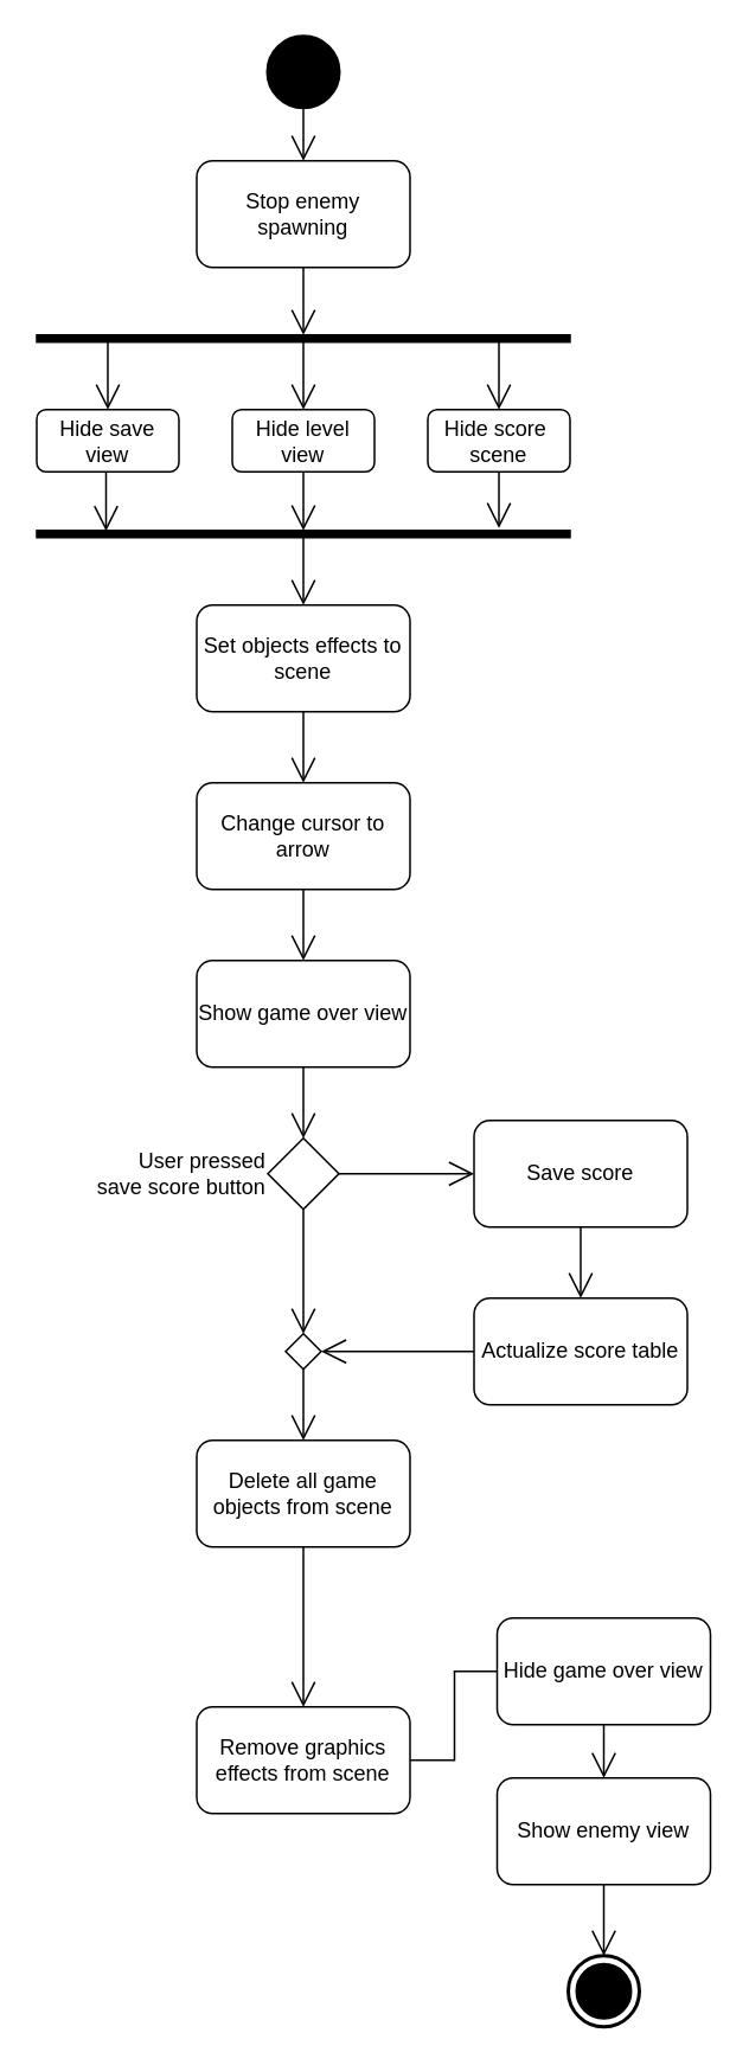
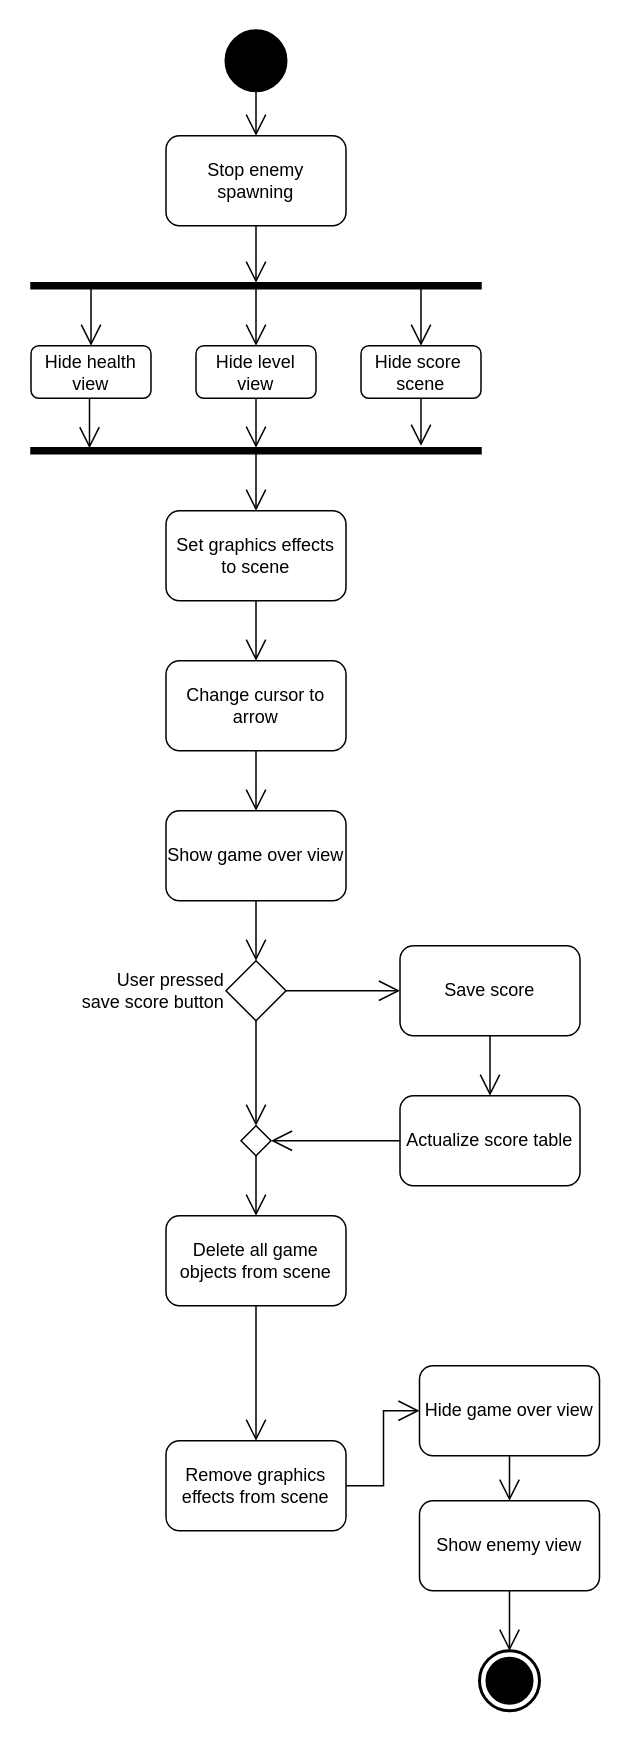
  <mxCell id="0" />
  <mxCell id="1" parent="0" />
  <mxCell id="2" value="" style="shape=ellipse;html=1;fillColor=#000000;strokeWidth=2;verticalLabelPosition=bottom;verticalAlignment=top;perimeter=ellipsePerimeter;" parent="1" vertex="1"><mxGeometry x="150" y="20" width="40" height="40" as="geometry" /></mxCell>
  <mxCell id="3" style="edgeStyle=elbowEdgeStyle;rounded=0;orthogonalLoop=1;jettySize=auto;html=1;entryX=0.5;entryY=0;entryDx=0;entryDy=0;endArrow=open;endFill=0;endSize=12;exitX=0.5;exitY=1;exitDx=0;exitDy=0;" parent="1" source="2" target="5" edge="1"><mxGeometry relative="1" as="geometry"><mxPoint x="170" y="80" as="sourcePoint" /></mxGeometry></mxCell>
  <mxCell id="4" style="edgeStyle=elbowEdgeStyle;rounded=0;orthogonalLoop=1;jettySize=auto;html=1;entryX=0;entryY=0.5;entryDx=0;entryDy=0;endArrow=open;endFill=0;endSize=12;" parent="1" source="5" target="9" edge="1"><mxGeometry relative="1" as="geometry"><mxPoint x="170" y="100" as="targetPoint" /></mxGeometry></mxCell>
  <mxCell id="5" value="Stop enemy spawning" style="shape=rect;html=1;rounded=1;whiteSpace=wrap;align=center;" parent="1" vertex="1"><mxGeometry x="110" y="90" width="120" height="60" as="geometry" /></mxCell>
  <mxCell id="6" style="edgeStyle=elbowEdgeStyle;rounded=0;orthogonalLoop=1;jettySize=auto;html=1;entryX=0.5;entryY=0;entryDx=0;entryDy=0;endArrow=open;endFill=0;endSize=12;" parent="1" source="9" target="11" edge="1"><mxGeometry relative="1" as="geometry"><Array as="points"><mxPoint x="60" y="190" /></Array></mxGeometry></mxCell>
  <mxCell id="7" style="edgeStyle=elbowEdgeStyle;rounded=0;orthogonalLoop=1;jettySize=auto;html=1;entryX=0.5;entryY=0;entryDx=0;entryDy=0;endArrow=open;endFill=0;endSize=12;" parent="1" source="9" target="13" edge="1"><mxGeometry relative="1" as="geometry" /></mxCell>
  <mxCell id="8" style="edgeStyle=elbowEdgeStyle;rounded=0;orthogonalLoop=1;jettySize=auto;html=1;entryX=0.5;entryY=0;entryDx=0;entryDy=0;endArrow=open;endFill=0;endSize=12;" parent="1" source="9" target="15" edge="1"><mxGeometry relative="1" as="geometry"><Array as="points"><mxPoint x="280" y="190" /></Array></mxGeometry></mxCell>
  <mxCell id="9" value="" style="shape=rect;html=1;fillColor=#000000;verticalLabelPosition=bottom;verticalAlignment=top;rotation=90;" parent="1" vertex="1"><mxGeometry x="168" y="40" width="4" height="300" as="geometry" /></mxCell>
  <mxCell id="10" style="edgeStyle=elbowEdgeStyle;rounded=0;orthogonalLoop=1;jettySize=auto;html=1;endArrow=open;endFill=0;endSize=12;entryX=0.083;entryY=0.87;entryDx=0;entryDy=0;entryPerimeter=0;" parent="1" source="11" target="17" edge="1"><mxGeometry relative="1" as="geometry"><mxPoint x="59" y="316" as="targetPoint" /></mxGeometry></mxCell>
- <mxCell id="11" value="Hide save view" style="shape=rect;html=1;rounded=1;whiteSpace=wrap;align=center;" parent="1" vertex="1"><mxGeometry x="20" y="230" width="80" height="35" as="geometry" /></mxCell>
+ <mxCell id="11" value="Hide health view" style="shape=rect;html=1;rounded=1;whiteSpace=wrap;align=center;" parent="1" vertex="1"><mxGeometry x="20" y="230" width="80" height="35" as="geometry" /></mxCell>
  <mxCell id="12" style="edgeStyle=elbowEdgeStyle;rounded=0;orthogonalLoop=1;jettySize=auto;html=1;entryX=0;entryY=0.5;entryDx=0;entryDy=0;endArrow=open;endFill=0;endSize=12;" parent="1" source="13" target="17" edge="1"><mxGeometry relative="1" as="geometry" /></mxCell>
  <mxCell id="13" value="Hide level view" style="shape=rect;html=1;rounded=1;whiteSpace=wrap;align=center;" parent="1" vertex="1"><mxGeometry x="130" y="230" width="80" height="35" as="geometry" /></mxCell>
  <mxCell id="14" style="edgeStyle=elbowEdgeStyle;rounded=0;orthogonalLoop=1;jettySize=auto;html=1;entryX=-0.333;entryY=0.134;entryDx=0;entryDy=0;entryPerimeter=0;endArrow=open;endFill=0;endSize=12;" parent="1" source="15" target="17" edge="1"><mxGeometry relative="1" as="geometry" /></mxCell>
  <mxCell id="15" value="Hide score&amp;nbsp; scene" style="shape=rect;html=1;rounded=1;whiteSpace=wrap;align=center;" parent="1" vertex="1"><mxGeometry x="240" y="230" width="80" height="35" as="geometry" /></mxCell>
  <mxCell id="16" style="edgeStyle=elbowEdgeStyle;rounded=0;orthogonalLoop=1;jettySize=auto;html=1;entryX=0.5;entryY=0;entryDx=0;entryDy=0;endArrow=open;endFill=0;endSize=12;" parent="1" source="17" target="19" edge="1"><mxGeometry relative="1" as="geometry" /></mxCell>
  <mxCell id="17" value="" style="shape=rect;html=1;fillColor=#000000;verticalLabelPosition=bottom;verticalAlignment=top;rotation=90;" parent="1" vertex="1"><mxGeometry x="168" y="150" width="4" height="300" as="geometry" /></mxCell>
  <mxCell id="18" style="edgeStyle=elbowEdgeStyle;rounded=0;orthogonalLoop=1;jettySize=auto;html=1;entryX=0.5;entryY=0;entryDx=0;entryDy=0;endArrow=open;endFill=0;endSize=12;" parent="1" source="19" target="21" edge="1"><mxGeometry relative="1" as="geometry" /></mxCell>
- <mxCell id="19" value="Set objects effects to scene" style="shape=rect;html=1;rounded=1;whiteSpace=wrap;align=center;" parent="1" vertex="1"><mxGeometry x="110" y="340" width="120" height="60" as="geometry" /></mxCell>
+ <mxCell id="19" value="Set graphics effects to scene" style="shape=rect;html=1;rounded=1;whiteSpace=wrap;align=center;" parent="1" vertex="1"><mxGeometry x="110" y="340" width="120" height="60" as="geometry" /></mxCell>
  <mxCell id="20" style="edgeStyle=elbowEdgeStyle;rounded=0;orthogonalLoop=1;jettySize=auto;html=1;entryX=0.5;entryY=0;entryDx=0;entryDy=0;endArrow=open;endFill=0;endSize=12;" parent="1" source="21" target="23" edge="1"><mxGeometry relative="1" as="geometry" /></mxCell>
  <mxCell id="21" value="Change cursor to arrow" style="shape=rect;html=1;rounded=1;whiteSpace=wrap;align=center;" parent="1" vertex="1"><mxGeometry x="110" y="440" width="120" height="60" as="geometry" /></mxCell>
  <mxCell id="22" style="edgeStyle=elbowEdgeStyle;rounded=0;orthogonalLoop=1;jettySize=auto;html=1;entryX=0.5;entryY=0;entryDx=0;entryDy=0;endArrow=open;endFill=0;endSize=12;" parent="1" source="23" target="26" edge="1"><mxGeometry relative="1" as="geometry" /></mxCell>
  <mxCell id="23" value="Show game over view" style="shape=rect;html=1;rounded=1;whiteSpace=wrap;align=center;" parent="1" vertex="1"><mxGeometry x="110" y="540" width="120" height="60" as="geometry" /></mxCell>
  <mxCell id="24" style="edgeStyle=elbowEdgeStyle;rounded=0;orthogonalLoop=1;jettySize=auto;html=1;entryX=0;entryY=0.5;entryDx=0;entryDy=0;endArrow=open;endFill=0;endSize=12;" edge="1" parent="1" source="26" target="29"><mxGeometry relative="1" as="geometry" /></mxCell>
  <mxCell id="25" style="edgeStyle=elbowEdgeStyle;rounded=0;orthogonalLoop=1;jettySize=auto;html=1;entryX=0.5;entryY=0;entryDx=0;entryDy=0;endArrow=open;endFill=0;endSize=12;" edge="1" parent="1" source="26" target="33"><mxGeometry relative="1" as="geometry" /></mxCell>
  <mxCell id="26" value="User pressed&lt;br&gt;save score button" style="shape=rhombus;html=1;verticalLabelPosition=middle;verticalAlignment=bottom;labelPosition=left;align=right;verticalAlign=middle;" parent="1" vertex="1"><mxGeometry x="150" y="640" width="40" height="40" as="geometry" /></mxCell>
  <mxCell id="27" value="" style="html=1;shape=mxgraph.sysml.actFinal;strokeWidth=2;verticalLabelPosition=bottom;verticalAlignment=top;" parent="1" vertex="1"><mxGeometry x="319" y="1100" width="40" height="40" as="geometry" /></mxCell>
  <mxCell id="28" style="edgeStyle=elbowEdgeStyle;rounded=0;orthogonalLoop=1;jettySize=auto;html=1;entryX=0.5;entryY=0;entryDx=0;entryDy=0;endArrow=open;endFill=0;endSize=12;" edge="1" parent="1" source="29" target="31"><mxGeometry relative="1" as="geometry" /></mxCell>
  <mxCell id="29" value="Save score&lt;span style=&quot;color: rgba(0 , 0 , 0 , 0) ; font-family: monospace ; font-size: 0px ; white-space: nowrap&quot;&gt;%3CmxGraphModel%3E%3Croot%3E%3CmxCell%20id%3D%220%22%2F%3E%3CmxCell%20id%3D%221%22%20parent%3D%220%22%2F%3E%3CmxCell%20id%3D%222%22%20value%3D%22Show%20game%20over%20view%22%20style%3D%22shape%3Drect%3Bhtml%3D1%3Brounded%3D1%3BwhiteSpace%3Dwrap%3Balign%3Dcenter%3B%22%20vertex%3D%221%22%20parent%3D%221%22%3E%3CmxGeometry%20x%3D%22354%22%20y%3D%22830%22%20width%3D%22120%22%20height%3D%2260%22%20as%3D%22geometry%22%2F%3E%3C%2FmxCell%3E%3C%2Froot%3E%3C%2FmxGraphModel%3E&lt;/span&gt;" style="shape=rect;html=1;rounded=1;whiteSpace=wrap;align=center;" vertex="1" parent="1"><mxGeometry x="266" y="630" width="120" height="60" as="geometry" /></mxCell>
  <mxCell id="30" style="edgeStyle=elbowEdgeStyle;rounded=0;orthogonalLoop=1;jettySize=auto;html=1;entryX=1;entryY=0.5;entryDx=0;entryDy=0;endArrow=open;endFill=0;endSize=12;" edge="1" parent="1" source="31" target="33"><mxGeometry relative="1" as="geometry" /></mxCell>
  <mxCell id="31" value="Actualize score table" style="shape=rect;html=1;rounded=1;whiteSpace=wrap;align=center;" vertex="1" parent="1"><mxGeometry x="266" y="730" width="120" height="60" as="geometry" /></mxCell>
  <mxCell id="32" style="edgeStyle=elbowEdgeStyle;rounded=0;orthogonalLoop=1;jettySize=auto;html=1;entryX=0.5;entryY=0;entryDx=0;entryDy=0;endArrow=open;endFill=0;endSize=12;" edge="1" parent="1" source="33" target="39"><mxGeometry relative="1" as="geometry" /></mxCell>
  <mxCell id="33" value="" style="shape=rhombus;html=1;verticalLabelPosition=middle;verticalAlignment=bottom;labelPosition=left;align=right;verticalAlign=middle;" vertex="1" parent="1"><mxGeometry x="160" y="750" width="20" height="20" as="geometry" /></mxCell>
- <mxCell id="34" style="edgeStyle=elbowEdgeStyle;rounded=0;orthogonalLoop=1;jettySize=auto;html=1;entryX=0;entryY=0.5;entryDx=0;entryDy=0;endArrow=none;endFill=0;endSize=12;" edge="1" parent="1" source="35" target="37"><mxGeometry relative="1" as="geometry" /></mxCell>
+ <mxCell id="34" style="edgeStyle=elbowEdgeStyle;rounded=0;orthogonalLoop=1;jettySize=auto;html=1;entryX=0;entryY=0.5;entryDx=0;entryDy=0;endArrow=open;endFill=0;endSize=12;" edge="1" parent="1" source="35" target="37"><mxGeometry relative="1" as="geometry" /></mxCell>
  <mxCell id="35" value="Remove graphics effects from scene" style="shape=rect;html=1;rounded=1;whiteSpace=wrap;align=center;" vertex="1" parent="1"><mxGeometry x="110" y="960" width="120" height="60" as="geometry" /></mxCell>
  <mxCell id="36" style="edgeStyle=elbowEdgeStyle;rounded=0;orthogonalLoop=1;jettySize=auto;html=1;entryX=0.5;entryY=0;entryDx=0;entryDy=0;endArrow=open;endFill=0;endSize=12;" edge="1" parent="1" source="37" target="41"><mxGeometry relative="1" as="geometry" /></mxCell>
  <mxCell id="37" value="Hide game over view" style="shape=rect;html=1;rounded=1;whiteSpace=wrap;align=center;" vertex="1" parent="1"><mxGeometry x="279" y="910" width="120" height="60" as="geometry" /></mxCell>
  <mxCell id="38" style="edgeStyle=elbowEdgeStyle;rounded=0;orthogonalLoop=1;jettySize=auto;html=1;entryX=0.5;entryY=0;entryDx=0;entryDy=0;endArrow=open;endFill=0;endSize=12;" edge="1" parent="1" source="39" target="35"><mxGeometry relative="1" as="geometry" /></mxCell>
  <mxCell id="39" value="Delete all game objects from scene" style="shape=rect;html=1;rounded=1;whiteSpace=wrap;align=center;" vertex="1" parent="1"><mxGeometry x="110" y="810" width="120" height="60" as="geometry" /></mxCell>
  <mxCell id="40" style="edgeStyle=elbowEdgeStyle;rounded=0;orthogonalLoop=1;jettySize=auto;html=1;entryX=0.5;entryY=0;entryDx=0;entryDy=0;entryPerimeter=0;endArrow=open;endFill=0;endSize=12;" edge="1" parent="1" source="41" target="27"><mxGeometry relative="1" as="geometry" /></mxCell>
  <mxCell id="41" value="Show enemy view" style="shape=rect;html=1;rounded=1;whiteSpace=wrap;align=center;" vertex="1" parent="1"><mxGeometry x="279" y="1000" width="120" height="60" as="geometry" /></mxCell>
